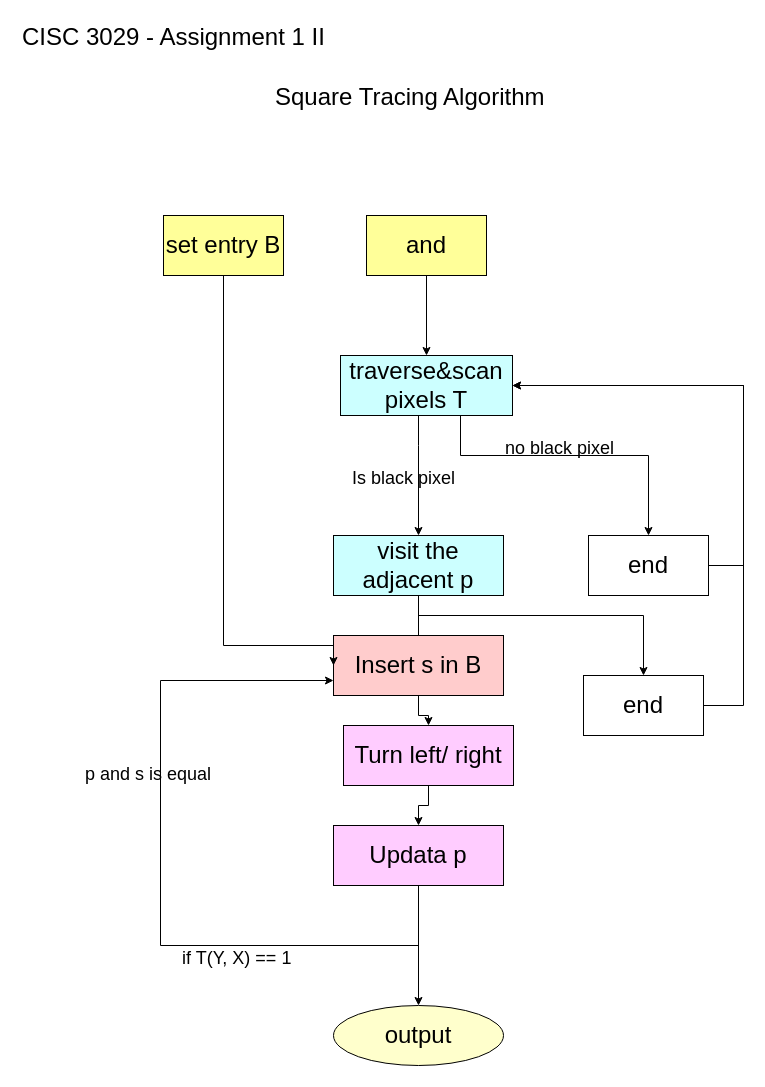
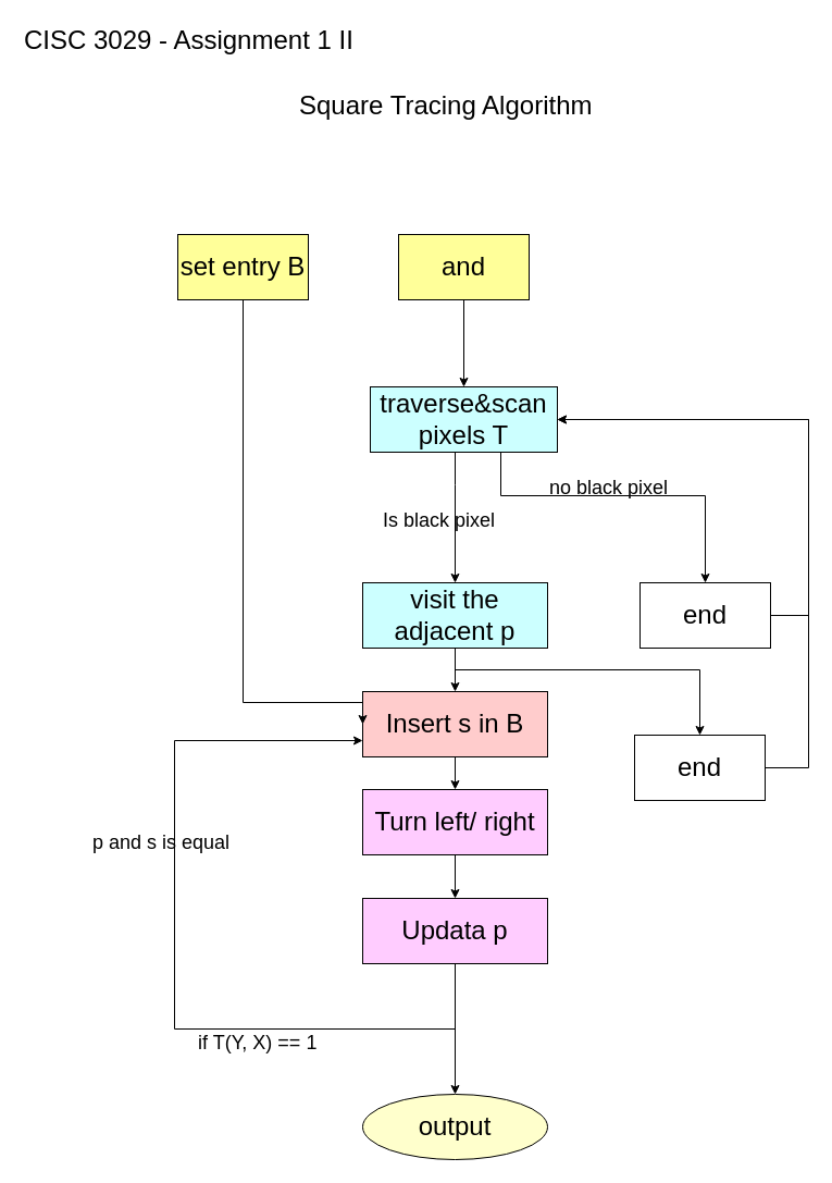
  <mxCell id="0" />
  <mxCell id="1" parent="0" />
  <mxCell id="2" value="" style="edgeStyle=orthogonalEdgeStyle;rounded=0;orthogonalLoop=1;jettySize=auto;html=1;" parent="1" source="3" target="6" edge="1"><mxGeometry relative="1" as="geometry" /></mxCell>
  <mxCell id="3" value="&lt;font style=&quot;font-size: 24px&quot;&gt;and&lt;/font&gt;" style="rounded=0;whiteSpace=wrap;html=1;fillColor=#FFFF99;" parent="1" vertex="1"><mxGeometry x="366" y="215" width="120" height="60" as="geometry" /></mxCell>
  <mxCell id="4" value="" style="edgeStyle=orthogonalEdgeStyle;rounded=0;orthogonalLoop=1;jettySize=auto;html=1;" parent="1" source="6" target="9" edge="1"><mxGeometry relative="1" as="geometry"><Array as="points"><mxPoint x="418" y="445" /><mxPoint x="418" y="445" /></Array></mxGeometry></mxCell>
  <mxCell id="5" style="edgeStyle=orthogonalEdgeStyle;rounded=0;orthogonalLoop=1;jettySize=auto;html=1;" parent="1" source="6" target="21" edge="1"><mxGeometry relative="1" as="geometry"><mxPoint x="648" y="495" as="targetPoint" /><Array as="points"><mxPoint x="460" y="455" /><mxPoint x="648" y="455" /></Array></mxGeometry></mxCell>
  <mxCell id="6" value="&lt;font style=&quot;font-size: 24px&quot;&gt;traverse&amp;amp;scan pixels T&lt;/font&gt;" style="rounded=0;whiteSpace=wrap;html=1;fillColor=#CCFFFF;" parent="1" vertex="1"><mxGeometry x="340" y="355" width="172" height="60" as="geometry" /></mxCell>
  <mxCell id="7" style="edgeStyle=orthogonalEdgeStyle;rounded=0;orthogonalLoop=1;jettySize=auto;html=1;" parent="1" source="9" target="23" edge="1"><mxGeometry relative="1" as="geometry"><mxPoint x="643" y="685" as="targetPoint" /><Array as="points"><mxPoint x="418" y="615" /><mxPoint x="643" y="615" /></Array></mxGeometry></mxCell>
- <mxCell id="8" style="edgeStyle=orthogonalEdgeStyle;rounded=0;orthogonalLoop=1;jettySize=auto;html=1;exitX=0.5;exitY=1;exitDx=0;exitDy=0;endArrow=none;" edge="1" parent="1" source="9" target="11"><mxGeometry relative="1" as="geometry" /></mxCell>
+ <mxCell id="8" style="edgeStyle=orthogonalEdgeStyle;rounded=0;orthogonalLoop=1;jettySize=auto;html=1;exitX=0.5;exitY=1;exitDx=0;exitDy=0;" edge="1" parent="1" source="9" target="11"><mxGeometry relative="1" as="geometry" /></mxCell>
  <mxCell id="9" value="&lt;font style=&quot;font-size: 24px&quot;&gt;visit the adjacent p&lt;/font&gt;" style="rounded=0;whiteSpace=wrap;html=1;fillColor=#CCFFFF;" parent="1" vertex="1"><mxGeometry x="333" y="535" width="170" height="60" as="geometry" /></mxCell>
  <mxCell id="10" value="" style="edgeStyle=orthogonalEdgeStyle;rounded=0;orthogonalLoop=1;jettySize=auto;html=1;" parent="1" source="11" target="13" edge="1"><mxGeometry relative="1" as="geometry" /></mxCell>
  <mxCell id="11" value="&lt;font style=&quot;font-size: 24px&quot;&gt;Insert s in B&lt;/font&gt;" style="rounded=0;whiteSpace=wrap;html=1;fillColor=#FFCCCC;" parent="1" vertex="1"><mxGeometry x="333" y="635" width="170" height="60" as="geometry" /></mxCell>
  <mxCell id="12" value="" style="edgeStyle=orthogonalEdgeStyle;rounded=0;orthogonalLoop=1;jettySize=auto;html=1;" edge="1" parent="1" source="13" target="16"><mxGeometry relative="1" as="geometry" /></mxCell>
- <mxCell id="13" value="&lt;font style=&quot;font-size: 24px&quot;&gt;Turn left/ right&lt;/font&gt;" style="rounded=0;whiteSpace=wrap;html=1;fillColor=#FFCCFF;" parent="1" vertex="1"><mxGeometry x="343" y="725" width="170" height="60" as="geometry" /></mxCell>
+ <mxCell id="13" value="&lt;font style=&quot;font-size: 24px&quot;&gt;Turn left/ right&lt;/font&gt;" style="rounded=0;whiteSpace=wrap;html=1;fillColor=#FFCCFF;" parent="1" vertex="1"><mxGeometry x="333" y="725" width="170" height="60" as="geometry" /></mxCell>
  <mxCell id="14" style="edgeStyle=orthogonalEdgeStyle;rounded=0;orthogonalLoop=1;jettySize=auto;html=1;entryX=0;entryY=0.75;entryDx=0;entryDy=0;" edge="1" parent="1" source="16" target="11"><mxGeometry relative="1" as="geometry"><Array as="points"><mxPoint x="418" y="945" /><mxPoint x="160" y="945" /><mxPoint x="160" y="680" /></Array></mxGeometry></mxCell>
  <mxCell id="15" value="" style="edgeStyle=orthogonalEdgeStyle;rounded=0;orthogonalLoop=1;jettySize=auto;html=1;" edge="1" parent="1" source="16" target="17"><mxGeometry relative="1" as="geometry" /></mxCell>
  <mxCell id="16" value="&lt;font style=&quot;font-size: 24px&quot;&gt;Updata p&lt;br&gt;&lt;/font&gt;" style="rounded=0;whiteSpace=wrap;html=1;fillColor=#FFCCFF;" vertex="1" parent="1"><mxGeometry x="333" y="825" width="170" height="60" as="geometry" /></mxCell>
  <mxCell id="17" value="&lt;font style=&quot;font-size: 24px&quot;&gt;output&lt;br&gt;&lt;/font&gt;" style="ellipse;whiteSpace=wrap;html=1;fillColor=#FFFFCC;" vertex="1" parent="1"><mxGeometry x="333" y="1005" width="170" height="60" as="geometry" /></mxCell>
  <mxCell id="18" style="edgeStyle=orthogonalEdgeStyle;rounded=0;orthogonalLoop=1;jettySize=auto;html=1;entryX=0;entryY=0.5;entryDx=0;entryDy=0;" parent="1" source="19" edge="1" target="11"><mxGeometry relative="1" as="geometry"><mxPoint x="333" y="705" as="targetPoint" /><Array as="points"><mxPoint x="223" y="645" /><mxPoint x="333" y="645" /></Array></mxGeometry></mxCell>
  <mxCell id="19" value="&lt;font style=&quot;font-size: 24px&quot;&gt;set entry B&lt;/font&gt;" style="rounded=0;whiteSpace=wrap;html=1;fillColor=#FFFF99;" parent="1" vertex="1"><mxGeometry x="163" y="215" width="120" height="60" as="geometry" /></mxCell>
  <mxCell id="20" style="edgeStyle=orthogonalEdgeStyle;rounded=0;orthogonalLoop=1;jettySize=auto;html=1;entryX=1;entryY=0.5;entryDx=0;entryDy=0;" parent="1" source="21" target="6" edge="1"><mxGeometry relative="1" as="geometry"><Array as="points"><mxPoint x="743" y="565" /><mxPoint x="743" y="385" /></Array></mxGeometry></mxCell>
  <mxCell id="21" value="&lt;font style=&quot;font-size: 24px&quot;&gt;end&lt;/font&gt;" style="rounded=0;whiteSpace=wrap;html=1;" parent="1" vertex="1"><mxGeometry x="588" y="535" width="120" height="60" as="geometry" /></mxCell>
  <mxCell id="22" style="edgeStyle=orthogonalEdgeStyle;rounded=0;orthogonalLoop=1;jettySize=auto;html=1;entryX=1;entryY=0.5;entryDx=0;entryDy=0;" parent="1" source="23" target="6" edge="1"><mxGeometry relative="1" as="geometry"><Array as="points"><mxPoint x="743" y="705" /><mxPoint x="743" y="385" /></Array></mxGeometry></mxCell>
  <mxCell id="23" value="&lt;font style=&quot;font-size: 24px&quot;&gt;end&lt;/font&gt;" style="rounded=0;whiteSpace=wrap;html=1;" parent="1" vertex="1"><mxGeometry x="583" y="675" width="120" height="60" as="geometry" /></mxCell>
  <mxCell id="24" value="&lt;font style=&quot;font-size: 18px&quot;&gt;no black pixel&lt;/font&gt;" style="text;html=1;resizable=0;points=[];autosize=1;align=left;verticalAlign=top;spacingTop=-4;" parent="1" vertex="1"><mxGeometry x="503" y="435" width="120" height="20" as="geometry" /></mxCell>
  <mxCell id="25" value="&lt;font style=&quot;font-size: 18px&quot;&gt;Is black pixel&lt;/font&gt;" style="text;html=1;resizable=0;points=[];autosize=1;align=left;verticalAlign=top;spacingTop=-4;" parent="1" vertex="1"><mxGeometry x="350" y="465" width="120" height="20" as="geometry" /></mxCell>
  <mxCell id="26" value="&lt;font style=&quot;font-size: 24px&quot;&gt;CISC 3029 - Assignment 1 II&lt;/font&gt;" style="text;html=1;resizable=0;points=[];autosize=1;align=left;verticalAlign=top;spacingTop=-4;" parent="1" vertex="1"><mxGeometry x="20" y="20" width="320" height="20" as="geometry" /></mxCell>
  <mxCell id="27" value="&lt;font style=&quot;font-size: 24px&quot;&gt;Square Tracing Algorithm&lt;/font&gt;" style="text;html=1;resizable=0;points=[];autosize=1;align=left;verticalAlign=top;spacingTop=-4;" parent="1" vertex="1"><mxGeometry x="273" y="80" width="280" height="20" as="geometry" /></mxCell>
  <mxCell id="28" value="&lt;font style=&quot;font-size: 18px&quot;&gt;if T(Y, X) == 1&lt;/font&gt;" style="text;html=1;resizable=0;points=[];autosize=1;align=left;verticalAlign=top;spacingTop=-4;" vertex="1" parent="1"><mxGeometry x="180" y="945" width="120" height="20" as="geometry" /></mxCell>
  <mxCell id="29" value="&lt;font style=&quot;font-size: 18px&quot;&gt;p and s is equal&lt;br&gt;&lt;/font&gt;" style="text;html=1;resizable=0;points=[];autosize=1;align=left;verticalAlign=top;spacingTop=-4;" vertex="1" parent="1"><mxGeometry x="83" y="761" width="140" height="20" as="geometry" /></mxCell>
